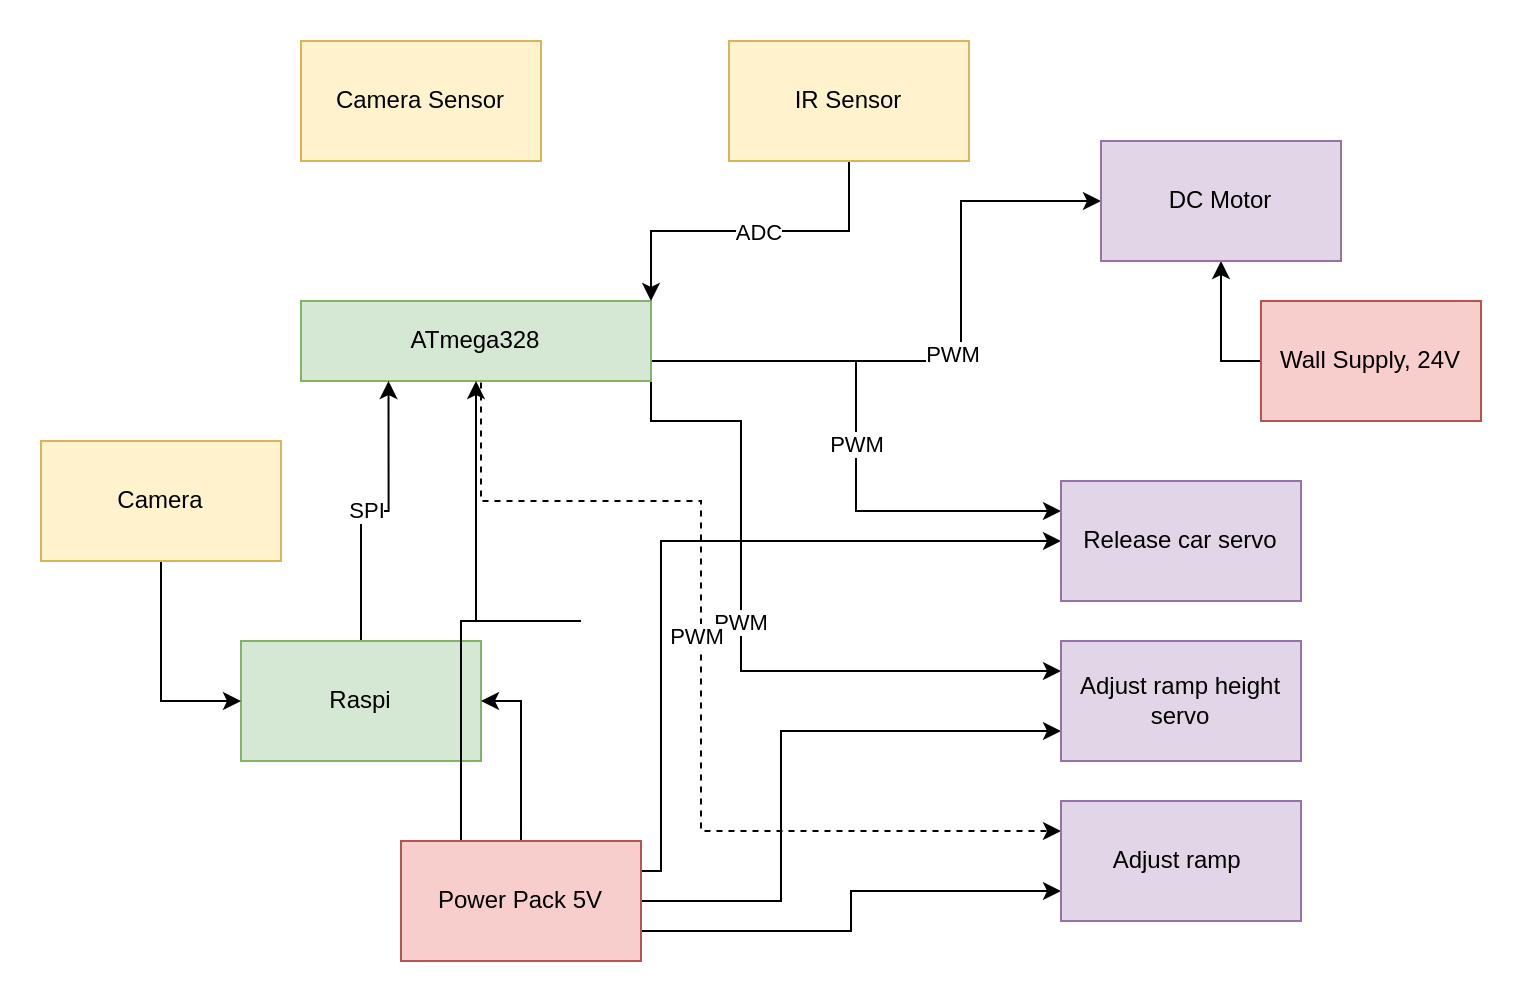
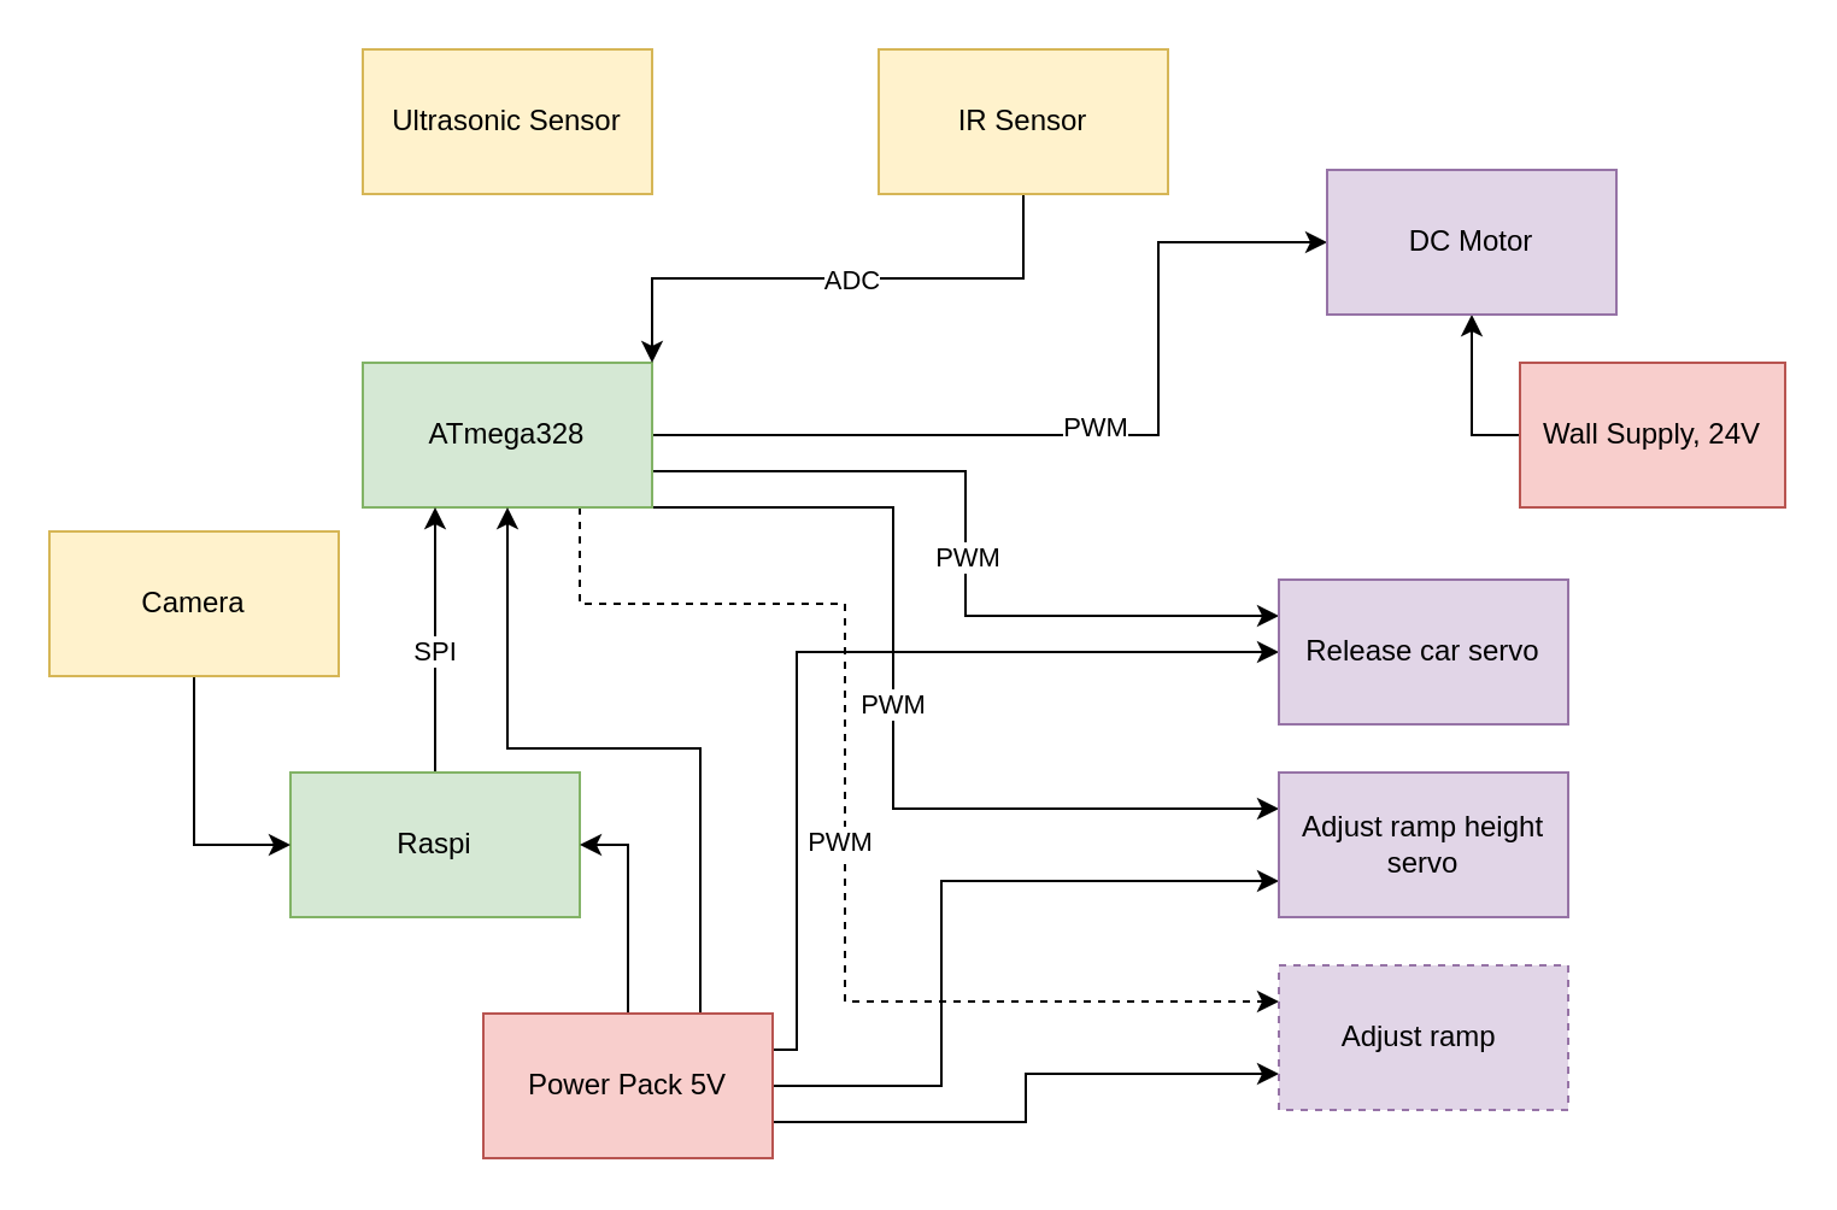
  <mxCell id="0" />
  <mxCell id="1" parent="0" />
  <mxCell id="2" style="edgeStyle=orthogonalEdgeStyle;rounded=0;orthogonalLoop=1;jettySize=auto;html=1;exitX=1;exitY=0.5;exitDx=0;exitDy=0;entryX=0;entryY=0.5;entryDx=0;entryDy=0;" parent="1" source="10" target="29" edge="1"><mxGeometry relative="1" as="geometry"><mxPoint x="490" y="100" as="targetPoint" /><Array as="points"><mxPoint x="480" y="180" /><mxPoint x="480" y="100" /></Array></mxGeometry></mxCell>
  <mxCell id="3" value="&lt;div&gt;PWM&lt;/div&gt;&lt;div&gt;&lt;br&gt;&lt;/div&gt;" style="edgeLabel;html=1;align=center;verticalAlign=middle;resizable=0;points=[];" parent="2" vertex="1" connectable="0"><mxGeometry x="0.019" y="-3" relative="1" as="geometry"><mxPoint as="offset" /></mxGeometry></mxCell>
  <mxCell id="4" style="edgeStyle=orthogonalEdgeStyle;rounded=0;orthogonalLoop=1;jettySize=auto;html=1;exitX=1;exitY=0.75;exitDx=0;exitDy=0;entryX=0;entryY=0.25;entryDx=0;entryDy=0;" parent="1" source="10" target="26" edge="1"><mxGeometry relative="1" as="geometry" /></mxCell>
  <mxCell id="5" value="&lt;div&gt;PWM&lt;/div&gt;" style="edgeLabel;html=1;align=center;verticalAlign=middle;resizable=0;points=[];" parent="4" vertex="1" connectable="0"><mxGeometry x="0.031" relative="1" as="geometry"><mxPoint as="offset" /></mxGeometry></mxCell>
  <mxCell id="6" style="edgeStyle=orthogonalEdgeStyle;rounded=0;orthogonalLoop=1;jettySize=auto;html=1;exitX=1;exitY=1;exitDx=0;exitDy=0;entryX=0;entryY=0.25;entryDx=0;entryDy=0;" parent="1" source="10" target="27" edge="1"><mxGeometry relative="1" as="geometry"><Array as="points"><mxPoint x="370" y="210" /><mxPoint x="370" y="335" /></Array></mxGeometry></mxCell>
  <mxCell id="7" value="&lt;div&gt;PWM&lt;/div&gt;" style="edgeLabel;html=1;align=center;verticalAlign=middle;resizable=0;points=[];" parent="6" vertex="1" connectable="0"><mxGeometry x="-0.06" y="-1" relative="1" as="geometry"><mxPoint as="offset" /></mxGeometry></mxCell>
  <mxCell id="8" style="edgeStyle=orthogonalEdgeStyle;rounded=0;orthogonalLoop=1;jettySize=auto;html=1;exitX=0.75;exitY=1;exitDx=0;exitDy=0;entryX=0;entryY=0.25;entryDx=0;entryDy=0;dashed=1;" parent="1" source="10" target="28" edge="1"><mxGeometry relative="1" as="geometry"><Array as="points"><mxPoint x="240" y="250" /><mxPoint x="350" y="250" /><mxPoint x="350" y="415" /></Array></mxGeometry></mxCell>
  <mxCell id="9" value="&lt;div&gt;PWM&lt;/div&gt;" style="edgeLabel;html=1;align=center;verticalAlign=middle;resizable=0;points=[];" parent="8" vertex="1" connectable="0"><mxGeometry x="0.002" y="-3" relative="1" as="geometry"><mxPoint as="offset" /></mxGeometry></mxCell>
- <mxCell id="10" value="ATmega328" style="rounded=0;whiteSpace=wrap;html=1;fillColor=#d5e8d4;strokeColor=#82b366;" parent="1" vertex="1"><mxGeometry x="150" y="150" width="175" height="40" as="geometry" /></mxCell>
+ <mxCell id="10" value="ATmega328" style="rounded=0;whiteSpace=wrap;html=1;fillColor=#d5e8d4;strokeColor=#82b366;" parent="1" vertex="1"><mxGeometry x="150" y="150" width="120" height="60" as="geometry" /></mxCell>
  <mxCell id="11" style="edgeStyle=orthogonalEdgeStyle;rounded=0;orthogonalLoop=1;jettySize=auto;html=1;exitX=0;exitY=0.5;exitDx=0;exitDy=0;entryX=0.5;entryY=1;entryDx=0;entryDy=0;" parent="1" source="12" target="29" edge="1"><mxGeometry relative="1" as="geometry"><mxPoint x="600" y="180" as="targetPoint" /><Array as="points"><mxPoint x="610" y="180" /></Array></mxGeometry></mxCell>
  <mxCell id="12" value="Wall Supply, 24V" style="rounded=0;whiteSpace=wrap;html=1;fillColor=#f8cecc;strokeColor=#b85450;" parent="1" vertex="1"><mxGeometry x="630" y="150" width="110" height="60" as="geometry" /></mxCell>
  <mxCell id="13" style="edgeStyle=orthogonalEdgeStyle;rounded=0;orthogonalLoop=1;jettySize=auto;html=1;exitX=0.5;exitY=0;exitDx=0;exitDy=0;entryX=0.25;entryY=1;entryDx=0;entryDy=0;" parent="1" source="15" target="10" edge="1"><mxGeometry relative="1" as="geometry"><mxPoint x="160" y="230" as="targetPoint" /></mxGeometry></mxCell>
  <mxCell id="14" value="SPI" style="edgeLabel;html=1;align=center;verticalAlign=middle;resizable=0;points=[];" vertex="1" connectable="0" parent="13"><mxGeometry x="-0.069" y="1" relative="1" as="geometry"><mxPoint as="offset" /></mxGeometry></mxCell>
  <mxCell id="15" value="Raspi" style="rounded=0;whiteSpace=wrap;html=1;fillColor=#d5e8d4;strokeColor=#82b366;" parent="1" vertex="1"><mxGeometry x="120" y="320" width="120" height="60" as="geometry" /></mxCell>
- <mxCell id="16" value="Camera Sensor" style="rounded=0;whiteSpace=wrap;html=1;fillColor=#fff2cc;strokeColor=#d6b656;" parent="1" vertex="1"><mxGeometry x="150" y="20" width="120" height="60" as="geometry" /></mxCell>
+ <mxCell id="16" value="Ultrasonic Sensor" style="rounded=0;whiteSpace=wrap;html=1;fillColor=#fff2cc;strokeColor=#d6b656;" parent="1" vertex="1"><mxGeometry x="150" y="20" width="120" height="60" as="geometry" /></mxCell>
  <mxCell id="17" style="edgeStyle=orthogonalEdgeStyle;rounded=0;orthogonalLoop=1;jettySize=auto;html=1;exitX=0.5;exitY=1;exitDx=0;exitDy=0;entryX=1;entryY=0;entryDx=0;entryDy=0;" parent="1" source="19" target="10" edge="1"><mxGeometry relative="1" as="geometry" /></mxCell>
  <mxCell id="18" value="ADC" style="edgeLabel;html=1;align=center;verticalAlign=middle;resizable=0;points=[];" parent="17" vertex="1" connectable="0"><mxGeometry x="-0.043" relative="1" as="geometry"><mxPoint as="offset" /></mxGeometry></mxCell>
  <mxCell id="19" value="IR Sensor" style="rounded=0;whiteSpace=wrap;html=1;fillColor=#fff2cc;strokeColor=#d6b656;" parent="1" vertex="1"><mxGeometry x="364" y="20" width="120" height="60" as="geometry" /></mxCell>
  <mxCell id="20" style="edgeStyle=orthogonalEdgeStyle;rounded=0;orthogonalLoop=1;jettySize=auto;html=1;exitX=0.25;exitY=0;exitDx=0;exitDy=0;entryX=0.5;entryY=1;entryDx=0;entryDy=0;" parent="1" source="25" target="10" edge="1"><mxGeometry relative="1" as="geometry"><Array as="points"><mxPoint x="290" y="310" /><mxPoint x="210" y="310" /></Array></mxGeometry></mxCell>
  <mxCell id="21" style="edgeStyle=orthogonalEdgeStyle;rounded=0;orthogonalLoop=1;jettySize=auto;html=1;exitX=1;exitY=0.75;exitDx=0;exitDy=0;entryX=0;entryY=0.75;entryDx=0;entryDy=0;" parent="1" source="25" target="28" edge="1"><mxGeometry relative="1" as="geometry" /></mxCell>
  <mxCell id="22" style="edgeStyle=orthogonalEdgeStyle;rounded=0;orthogonalLoop=1;jettySize=auto;html=1;exitX=1;exitY=0.5;exitDx=0;exitDy=0;entryX=0;entryY=0.75;entryDx=0;entryDy=0;" parent="1" source="25" target="27" edge="1"><mxGeometry relative="1" as="geometry"><Array as="points"><mxPoint x="390" y="450" /><mxPoint x="390" y="365" /></Array></mxGeometry></mxCell>
  <mxCell id="23" style="edgeStyle=orthogonalEdgeStyle;rounded=0;orthogonalLoop=1;jettySize=auto;html=1;exitX=1;exitY=0.25;exitDx=0;exitDy=0;entryX=0;entryY=0.5;entryDx=0;entryDy=0;" parent="1" source="25" target="26" edge="1"><mxGeometry relative="1" as="geometry"><Array as="points"><mxPoint x="330" y="435" /><mxPoint x="330" y="270" /></Array></mxGeometry></mxCell>
  <mxCell id="24" style="edgeStyle=orthogonalEdgeStyle;rounded=0;orthogonalLoop=1;jettySize=auto;html=1;exitX=0.5;exitY=0;exitDx=0;exitDy=0;entryX=1;entryY=0.5;entryDx=0;entryDy=0;" edge="1" parent="1" source="25" target="15"><mxGeometry relative="1" as="geometry" /></mxCell>
  <mxCell id="25" value="Power Pack 5V" style="rounded=0;whiteSpace=wrap;html=1;fillColor=#f8cecc;strokeColor=#b85450;" parent="1" vertex="1"><mxGeometry x="200" y="420" width="120" height="60" as="geometry" /></mxCell>
  <mxCell id="26" value="Release car servo" style="rounded=0;whiteSpace=wrap;html=1;fillColor=#e1d5e7;strokeColor=#9673a6;" parent="1" vertex="1"><mxGeometry x="530" y="240" width="120" height="60" as="geometry" /></mxCell>
  <mxCell id="27" value="Adjust ramp height servo" style="rounded=0;whiteSpace=wrap;html=1;fillColor=#e1d5e7;strokeColor=#9673a6;" parent="1" vertex="1"><mxGeometry x="530" y="320" width="120" height="60" as="geometry" /></mxCell>
- <mxCell id="28" value="Adjust ramp&amp;nbsp;" style="rounded=0;whiteSpace=wrap;html=1;fillColor=#e1d5e7;strokeColor=#9673a6;" parent="1" vertex="1"><mxGeometry x="530" y="400" width="120" height="60" as="geometry" /></mxCell>
+ <mxCell id="28" value="Adjust ramp&amp;nbsp;" style="rounded=0;whiteSpace=wrap;html=1;fillColor=#e1d5e7;strokeColor=#9673a6;dashed=1;" parent="1" vertex="1"><mxGeometry x="530" y="400" width="120" height="60" as="geometry" /></mxCell>
  <mxCell id="29" value="&lt;div&gt;DC Motor&lt;/div&gt;" style="rounded=0;whiteSpace=wrap;html=1;fillColor=#e1d5e7;strokeColor=#9673a6;" parent="1" vertex="1"><mxGeometry x="550" y="70" width="120" height="60" as="geometry" /></mxCell>
  <mxCell id="30" style="edgeStyle=orthogonalEdgeStyle;rounded=0;orthogonalLoop=1;jettySize=auto;html=1;exitX=0.5;exitY=1;exitDx=0;exitDy=0;entryX=0;entryY=0.5;entryDx=0;entryDy=0;" edge="1" parent="1" source="31" target="15"><mxGeometry relative="1" as="geometry"><mxPoint x="80" y="360" as="targetPoint" /></mxGeometry></mxCell>
  <mxCell id="31" value="Camera" style="rounded=0;whiteSpace=wrap;html=1;fillColor=#fff2cc;strokeColor=#d6b656;" vertex="1" parent="1"><mxGeometry x="20" y="220" width="120" height="60" as="geometry" /></mxCell>
